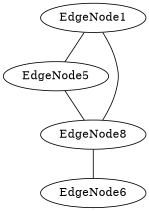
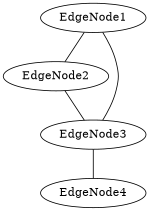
  graph {
    EdgeNode1
-   EdgeNode2 [label=EdgeNode5]
-   EdgeNode3 [label=EdgeNode8]
-   EdgeNode4 [label=EdgeNode6]
+   EdgeNode2
+   EdgeNode3
+   EdgeNode4
    EdgeNode1 -- EdgeNode2
    EdgeNode1 -- EdgeNode3
    EdgeNode2 -- EdgeNode3
    EdgeNode3 -- EdgeNode4
  }
